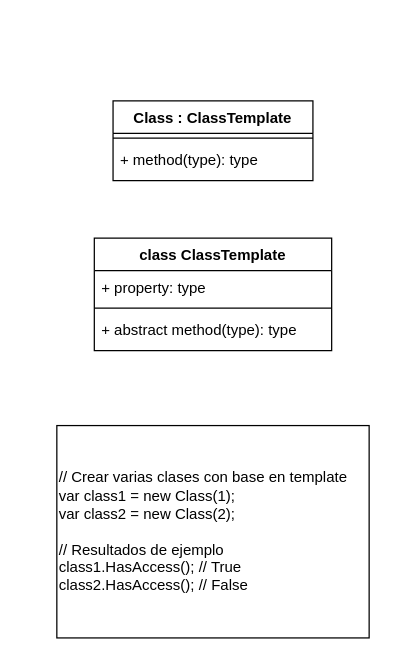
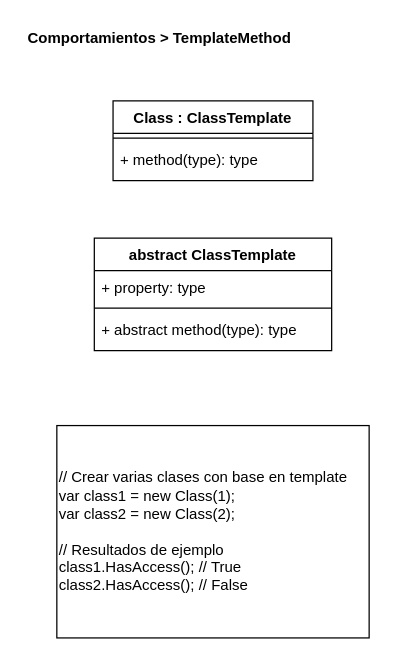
  <mxCell id="0" />
  <mxCell id="1" parent="0" />
  <mxCell id="2" value="// Crear varias clases con base en template&lt;br&gt;var class1 = new Class(1);&lt;br&gt;var class2 = new Class(2);&lt;br&gt;&lt;br&gt;// Resultados de ejemplo&lt;br&gt;class1.HasAccess(); // True&lt;br&gt;class2.HasAccess(); // False" style="rounded=0;whiteSpace=wrap;html=1;align=left;labelBackgroundColor=#ffffff;" parent="1" vertex="1"><mxGeometry x="45" y="340" width="250" height="170" as="geometry" /></mxCell>
+ <mxCell id="3" value="&lt;b&gt;Comportamientos &amp;gt; TemplateMethod&lt;br&gt;&lt;/b&gt;" style="text;html=1;align=left;verticalAlign=middle;resizable=0;points=[];autosize=1;" parent="1" vertex="1"><mxGeometry width="230" height="20" as="geometry" x="20" y="20" /></mxCell>
  <mxCell id="4" value="Class : ClassTemplate" style="swimlane;fontStyle=1;align=center;verticalAlign=top;childLayout=stackLayout;horizontal=1;startSize=26;horizontalStack=0;resizeParent=1;resizeParentMax=0;resizeLast=0;collapsible=1;marginBottom=0;" parent="1" vertex="1"><mxGeometry x="90" y="80" width="160" height="64" as="geometry" /></mxCell>
  <mxCell id="5" value="" style="line;strokeWidth=1;fillColor=none;align=left;verticalAlign=middle;spacingTop=-1;spacingLeft=3;spacingRight=3;rotatable=0;labelPosition=right;points=[];portConstraint=eastwest;" parent="4" vertex="1"><mxGeometry y="26" width="160" height="8" as="geometry" /></mxCell>
  <mxCell id="6" value="+ method(type): type" style="text;strokeColor=none;fillColor=none;align=left;verticalAlign=top;spacingLeft=4;spacingRight=4;overflow=hidden;rotatable=0;points=[[0,0.5],[1,0.5]];portConstraint=eastwest;" parent="4" vertex="1"><mxGeometry y="34" width="160" height="30" as="geometry" /></mxCell>
- <mxCell id="7" value="class ClassTemplate" style="swimlane;fontStyle=1;align=center;verticalAlign=top;childLayout=stackLayout;horizontal=1;startSize=26;horizontalStack=0;resizeParent=1;resizeParentMax=0;resizeLast=0;collapsible=1;marginBottom=0;" vertex="1" parent="1"><mxGeometry x="75" y="190" width="190" height="90" as="geometry" /></mxCell>
+ <mxCell id="7" value="abstract ClassTemplate" style="swimlane;fontStyle=1;align=center;verticalAlign=top;childLayout=stackLayout;horizontal=1;startSize=26;horizontalStack=0;resizeParent=1;resizeParentMax=0;resizeLast=0;collapsible=1;marginBottom=0;" vertex="1" parent="1"><mxGeometry x="75" y="190" width="190" height="90" as="geometry" /></mxCell>
  <mxCell id="8" value="+ property: type" style="text;strokeColor=none;fillColor=none;align=left;verticalAlign=top;spacingLeft=4;spacingRight=4;overflow=hidden;rotatable=0;points=[[0,0.5],[1,0.5]];portConstraint=eastwest;" vertex="1" parent="7"><mxGeometry y="26" width="190" height="26" as="geometry" /></mxCell>
  <mxCell id="9" value="" style="line;strokeWidth=1;fillColor=none;align=left;verticalAlign=middle;spacingTop=-1;spacingLeft=3;spacingRight=3;rotatable=0;labelPosition=right;points=[];portConstraint=eastwest;" vertex="1" parent="7"><mxGeometry y="52" width="190" height="8" as="geometry" /></mxCell>
  <mxCell id="10" value="+ abstract method(type): type" style="text;strokeColor=none;fillColor=none;align=left;verticalAlign=top;spacingLeft=4;spacingRight=4;overflow=hidden;rotatable=0;points=[[0,0.5],[1,0.5]];portConstraint=eastwest;" vertex="1" parent="7"><mxGeometry y="60" width="190" height="30" as="geometry" /></mxCell>
